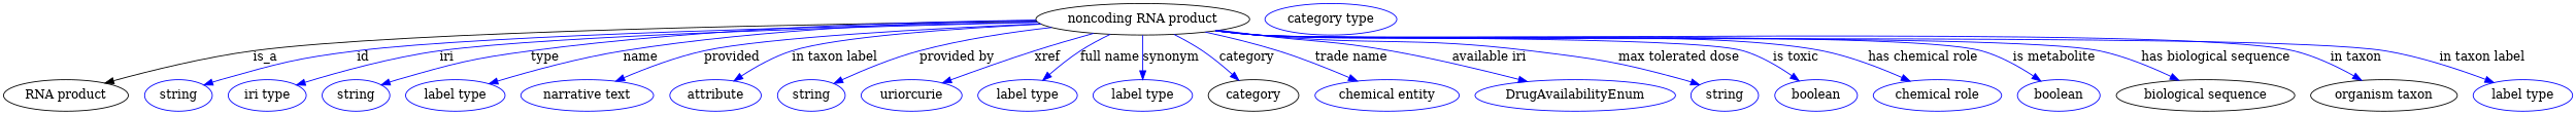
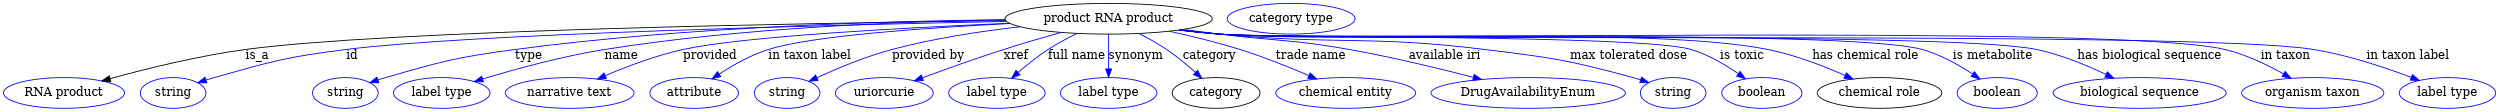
  digraph {
    node [color=blue]
    edge [color=blue style=solid]
-   n1 [height=0.5 label="noncoding RNA product" width=3.3761 color=""]
-   "RNA product" [height=0.5 width=1.9679 color=""]
+   n1 [height=0.5 label="product RNA product" width=3.3761 color=""]
+   "RNA product" [height=0.5 width=1.9679]
    n3 [height=0.5 label=string width=1.0652]
-   n4 [height=0.5 label="iri type" width=1.2277]
    n5 [height=0.5 label=string width=1.0652]
    n6 [height=0.5 label="label type" width=1.5707]
    n7 [height=0.5 label="narrative text" width=2.0943]
    n8 [height=0.5 label=attribute width=1.4443]
    n9 [height=0.5 label=string width=1.0652]
    n10 [height=0.5 label=uriorcurie width=1.5887]
    n11 [height=0.5 label="label type" width=1.5707]
    n12 [height=0.5 label="label type" width=1.5707]
    category [height=0.5 width=1.4263 color=""]
    n14 [height=0.5 label="chemical entity" width=2.2748]
    n15 [height=0.5 label=DrugAvailabilityEnum width=3.1594]
    n16 [height=0.5 label=string width=1.0652]
    n17 [height=0.5 label=boolean width=1.2999]
-   n18 [height=0.5 label="chemical role" width=2.022]
+   n18 [color=black height=0.5 label="chemical role" width=2.022]
    n19 [height=0.5 label=boolean width=1.2999]
-   n20 [color=black height=0.5 label="biological sequence" width=2.8164]
-   n21 [color=black height=0.5 label="organism taxon" width=2.3109]
+   n20 [height=0.5 label="biological sequence" width=2.8164]
+   n21 [height=0.5 label="organism taxon" width=2.3109]
    n22 [height=0.5 label="label type" width=1.5707]
    n23 [height=0.5 label="category type" width=2.0762]
    n1 -> "RNA product" [label=is_a color="" style=""]
    n1 -> n3 [label=id]
-   n1 -> n4 [label=iri]
    n1 -> n5 [label=type]
    n1 -> n6 [label=name]
    n1 -> n7 [label=provided]
    n1 -> n8 [label="in taxon label"]
    n1 -> n9 [label="provided by"]
    n1 -> n10 [label=xref]
    n1 -> n11 [label="full name"]
    n1 -> n12 [label=synonym]
    n1 -> category [label=category]
    n1 -> n14 [label="trade name"]
    n1 -> n15 [label="available iri"]
    n1 -> n16 [label="max tolerated dose"]
    n1 -> n17 [label="is toxic"]
    n1 -> n18 [label="has chemical role"]
    n1 -> n19 [label="is metabolite"]
    n1 -> n20 [label="has biological sequence"]
    n1 -> n21 [label="in taxon"]
    n1 -> n22 [label="in taxon label"]
  }
